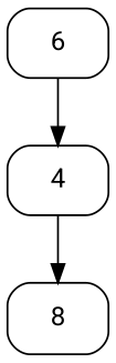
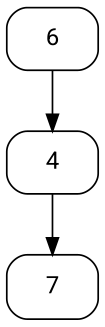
  digraph {
    fontname=Roboto
    node [fontname=Roboto shape=Mrecord]
    edge [fontname=Roboto headport=n]
    n1 [label=6]
    n2 [label=4]
-   n3 [label=8]
+   n3 [label=7]
    n1 -> n2
    n2 -> n3
  }
